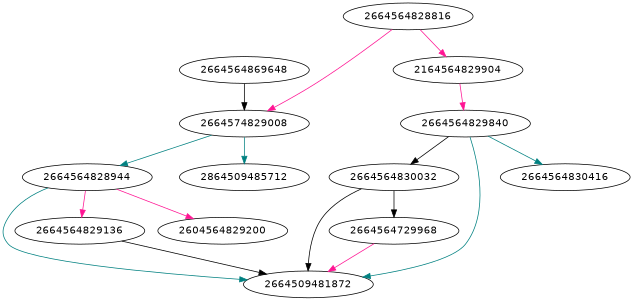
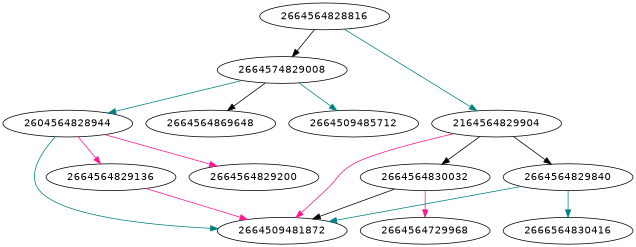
  strict digraph {
    fontname="DejaVu Sans"
    node [fontname="DejaVu Sans" type=Name]
    edge [color=deeppink fontname="DejaVu Sans"]
    2664564830032 [type=Attribute]
    2664509481872 [type=Load]
    n3 [label=2664564729968]
-   2664564828944 [type=Subscript]
+   2664564828944 [type=Subscript label=2604564828944]
    2664564829136
-   2664564829200 [type=Constant label=2604564829200]
+   2664564829200 [type=Constant]
    n7 [label=2664574829008 type=Compare]
    n8 [label=2664564869648 type=Constant]
-   2664509485712 [type=Eq label=2864509485712]
+   2664509485712 [type=Eq]
    2664564828816 [type=If]
    n11 [label=2164564829904 type=Expr]
    2664564829840 [type=Call]
-   2664564830416
+   2664564830416 [label=2666564830416]
    2664564830032 -> 2664509481872 [color=black]
-   2664564830032 -> n3 [color=black]
-   n3 -> 2664509481872
+   2664564830032 -> n3
+   n11 -> 2664509481872
    2664564828944 -> 2664509481872 [color=teal]
    2664564828944 -> 2664564829136
    2664564828944 -> 2664564829200
-   2664564829136 -> 2664509481872 [color=black]
+   2664564829136 -> 2664509481872
    n7 -> 2664564828944 [color=teal]
-   n8 -> n7 [color=black]
+   n7 -> n8 [color=black]
    n7 -> 2664509485712 [color=teal]
-   2664564828816 -> n7
-   2664564828816 -> n11
-   n11 -> 2664564829840
-   2664564829840 -> 2664564830032 [color=black]
+   2664564828816 -> n7 [color=black]
+   2664564828816 -> n11 [color=teal]
+   n11 -> 2664564829840 [color=black]
+   n11 -> 2664564830032 [color=black]
    2664564829840 -> 2664509481872 [color=teal]
    2664564829840 -> 2664564830416 [color=teal]
  }
